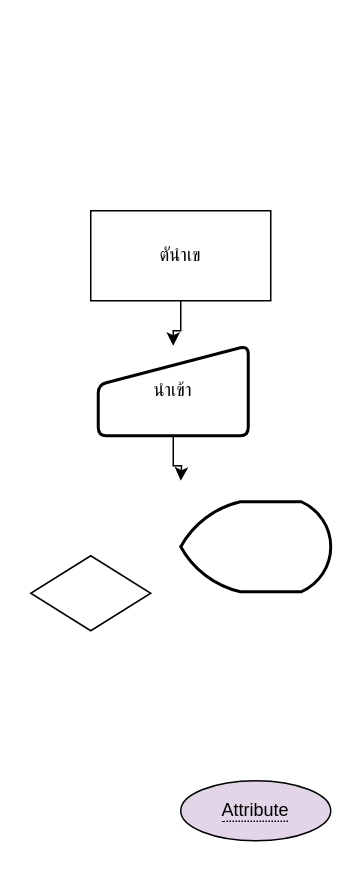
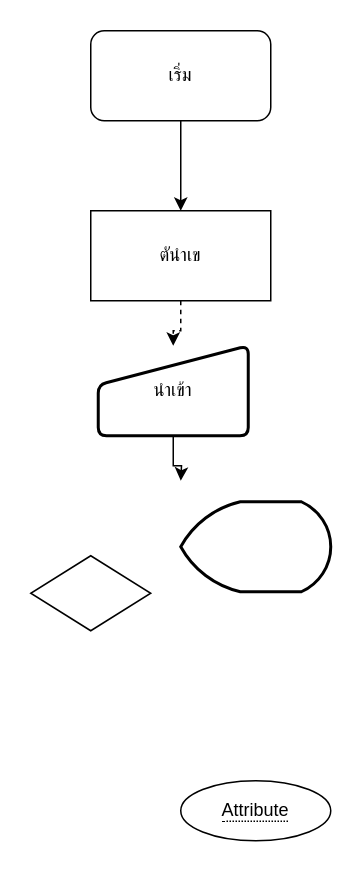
  <mxCell id="0" />
  <mxCell id="1" parent="0" />
- <mxCell id="4" value="" style="edgeStyle=orthogonalEdgeStyle;rounded=0;orthogonalLoop=1;jettySize=auto;html=1;" edge="1" parent="1" source="5" target="7"><mxGeometry relative="1" as="geometry" /></mxCell>
+ <mxCell id="2" value="" style="edgeStyle=orthogonalEdgeStyle;rounded=0;orthogonalLoop=1;jettySize=auto;html=1;" edge="1" parent="1" source="3" target="5"><mxGeometry relative="1" as="geometry" /></mxCell>
+ <mxCell id="3" value="เริ่ม" style="rounded=1;whiteSpace=wrap;html=1;" vertex="1" parent="1"><mxGeometry x="60" y="20" width="120" height="60" as="geometry" /></mxCell>
+ <mxCell id="4" value="" style="edgeStyle=orthogonalEdgeStyle;rounded=0;orthogonalLoop=1;jettySize=auto;html=1;dashed=1;" edge="1" parent="1" source="5" target="7"><mxGeometry relative="1" as="geometry" /></mxCell>
  <mxCell id="5" value="ตันำเข" style="rounded=0;whiteSpace=wrap;html=1;" vertex="1" parent="1"><mxGeometry x="60" y="140" width="120" height="60" as="geometry" /></mxCell>
  <mxCell id="6" value="" style="edgeStyle=orthogonalEdgeStyle;rounded=0;orthogonalLoop=1;jettySize=auto;html=1;" edge="1" parent="1" source="7"><mxGeometry relative="1" as="geometry"><mxPoint x="120" y="320" as="targetPoint" /></mxGeometry></mxCell>
  <mxCell id="7" value="นำเข้า" style="html=1;strokeWidth=2;shape=manualInput;whiteSpace=wrap;rounded=1;size=26;arcSize=11;" vertex="1" parent="1"><mxGeometry x="65" y="230" width="100" height="60" as="geometry" /></mxCell>
  <mxCell id="8" value="" style="rhombus;whiteSpace=wrap;html=1;" vertex="1" parent="1"><mxGeometry x="20" y="370" width="80" height="50" as="geometry" /></mxCell>
- <mxCell id="9" value="&lt;span style=&quot;border-bottom: 1px dotted&quot;&gt;Attribute&lt;/span&gt;" style="ellipse;whiteSpace=wrap;html=1;align=center;fillColor=#e1d5e7;" vertex="1" parent="1"><mxGeometry x="120" y="520" width="100" height="40" as="geometry" /></mxCell>
+ <mxCell id="9" value="&lt;span style=&quot;border-bottom: 1px dotted&quot;&gt;Attribute&lt;/span&gt;" style="ellipse;whiteSpace=wrap;html=1;align=center;" vertex="1" parent="1"><mxGeometry x="120" y="520" width="100" height="40" as="geometry" /></mxCell>
  <mxCell id="10" value="" style="strokeWidth=2;html=1;shape=mxgraph.flowchart.display;whiteSpace=wrap;" vertex="1" parent="1"><mxGeometry x="120" y="334" width="100" height="60" as="geometry" /></mxCell>
